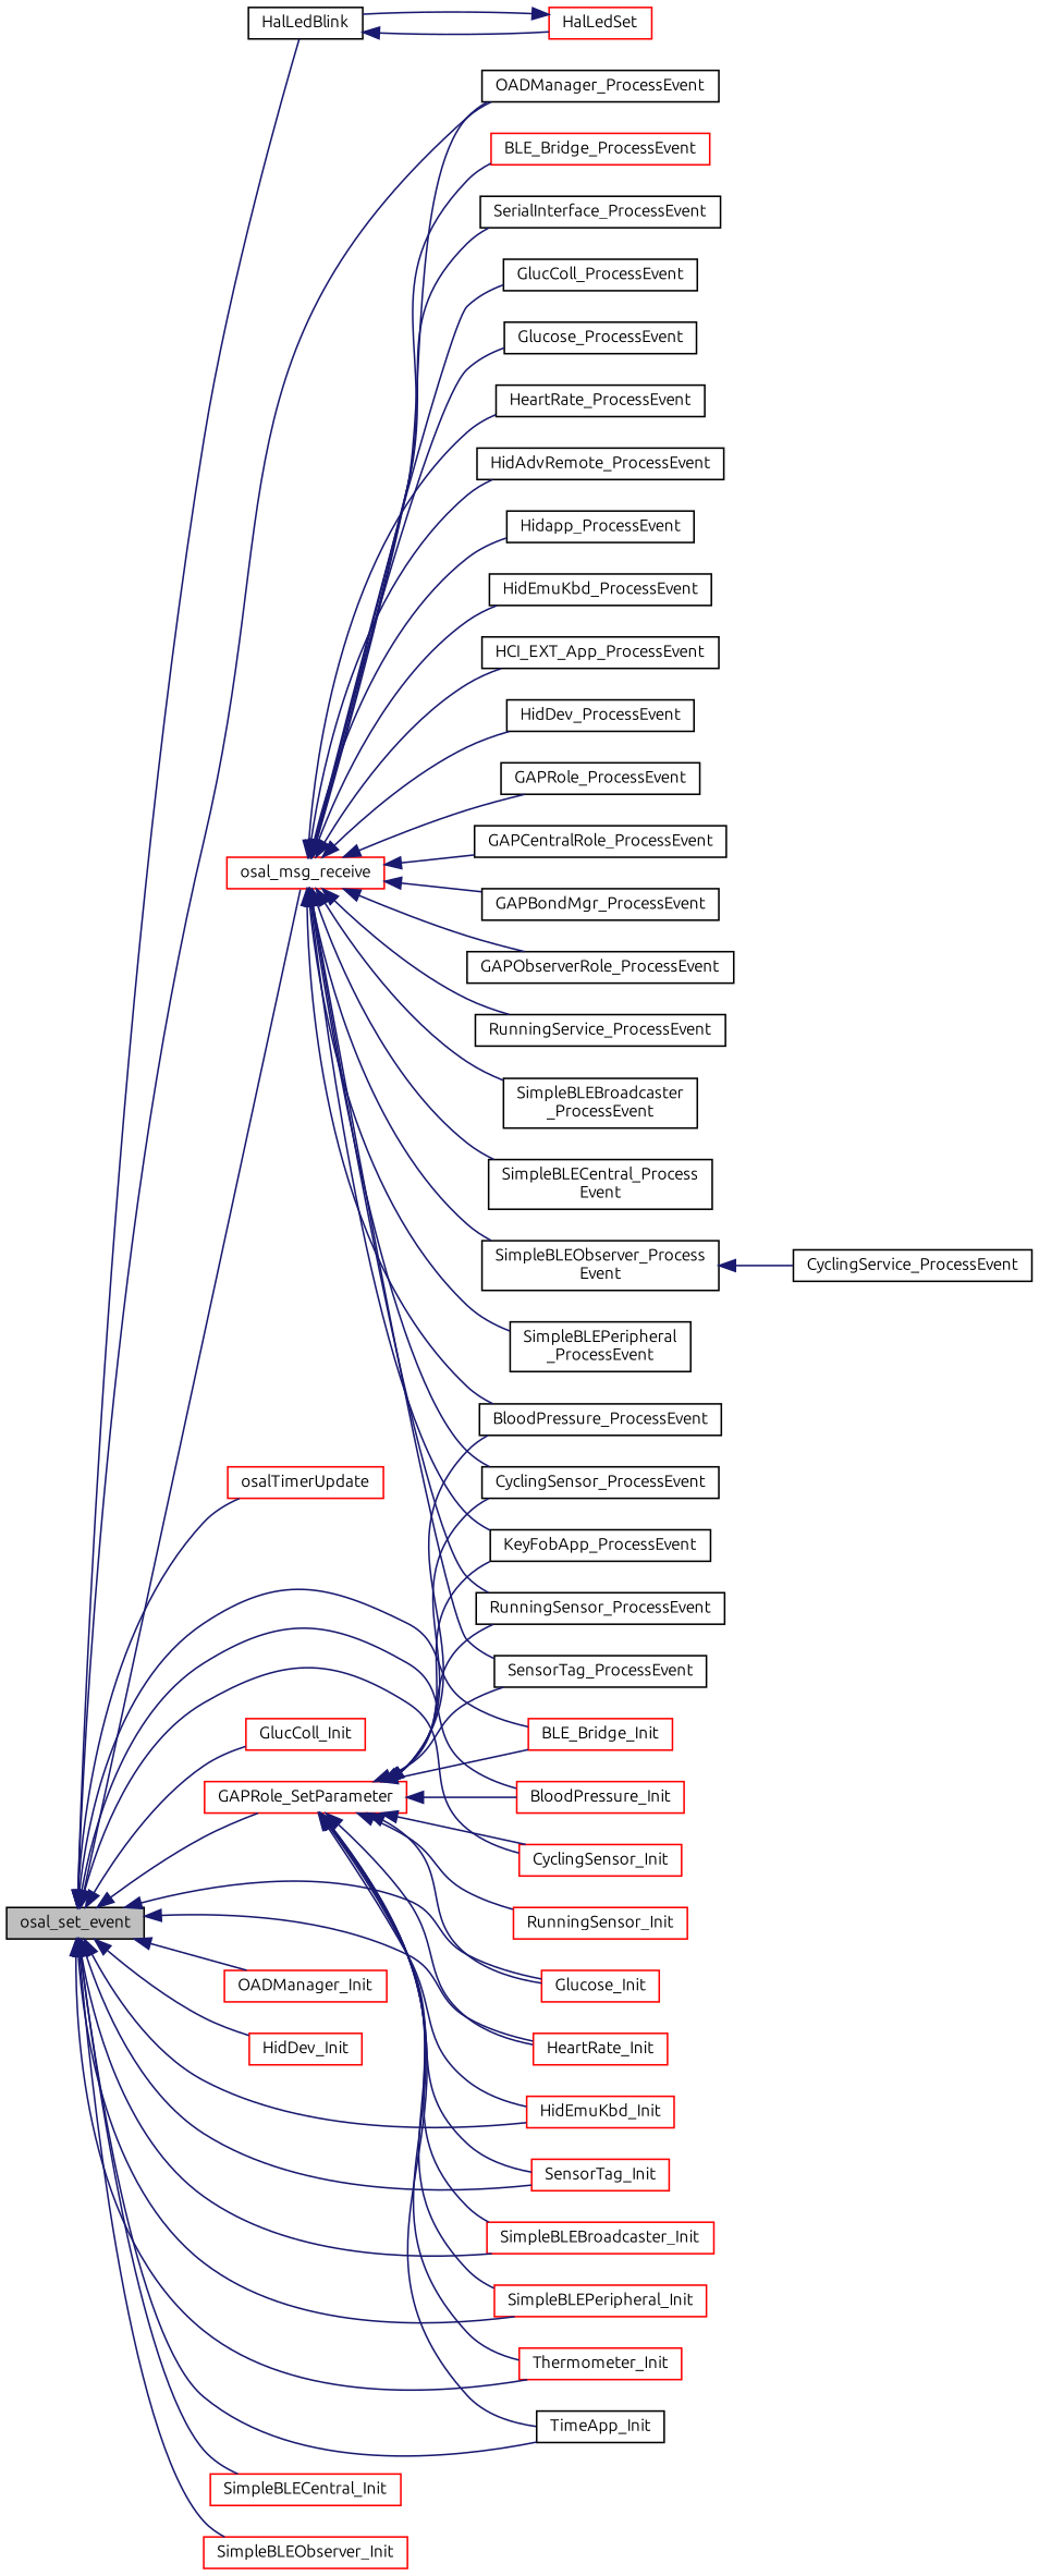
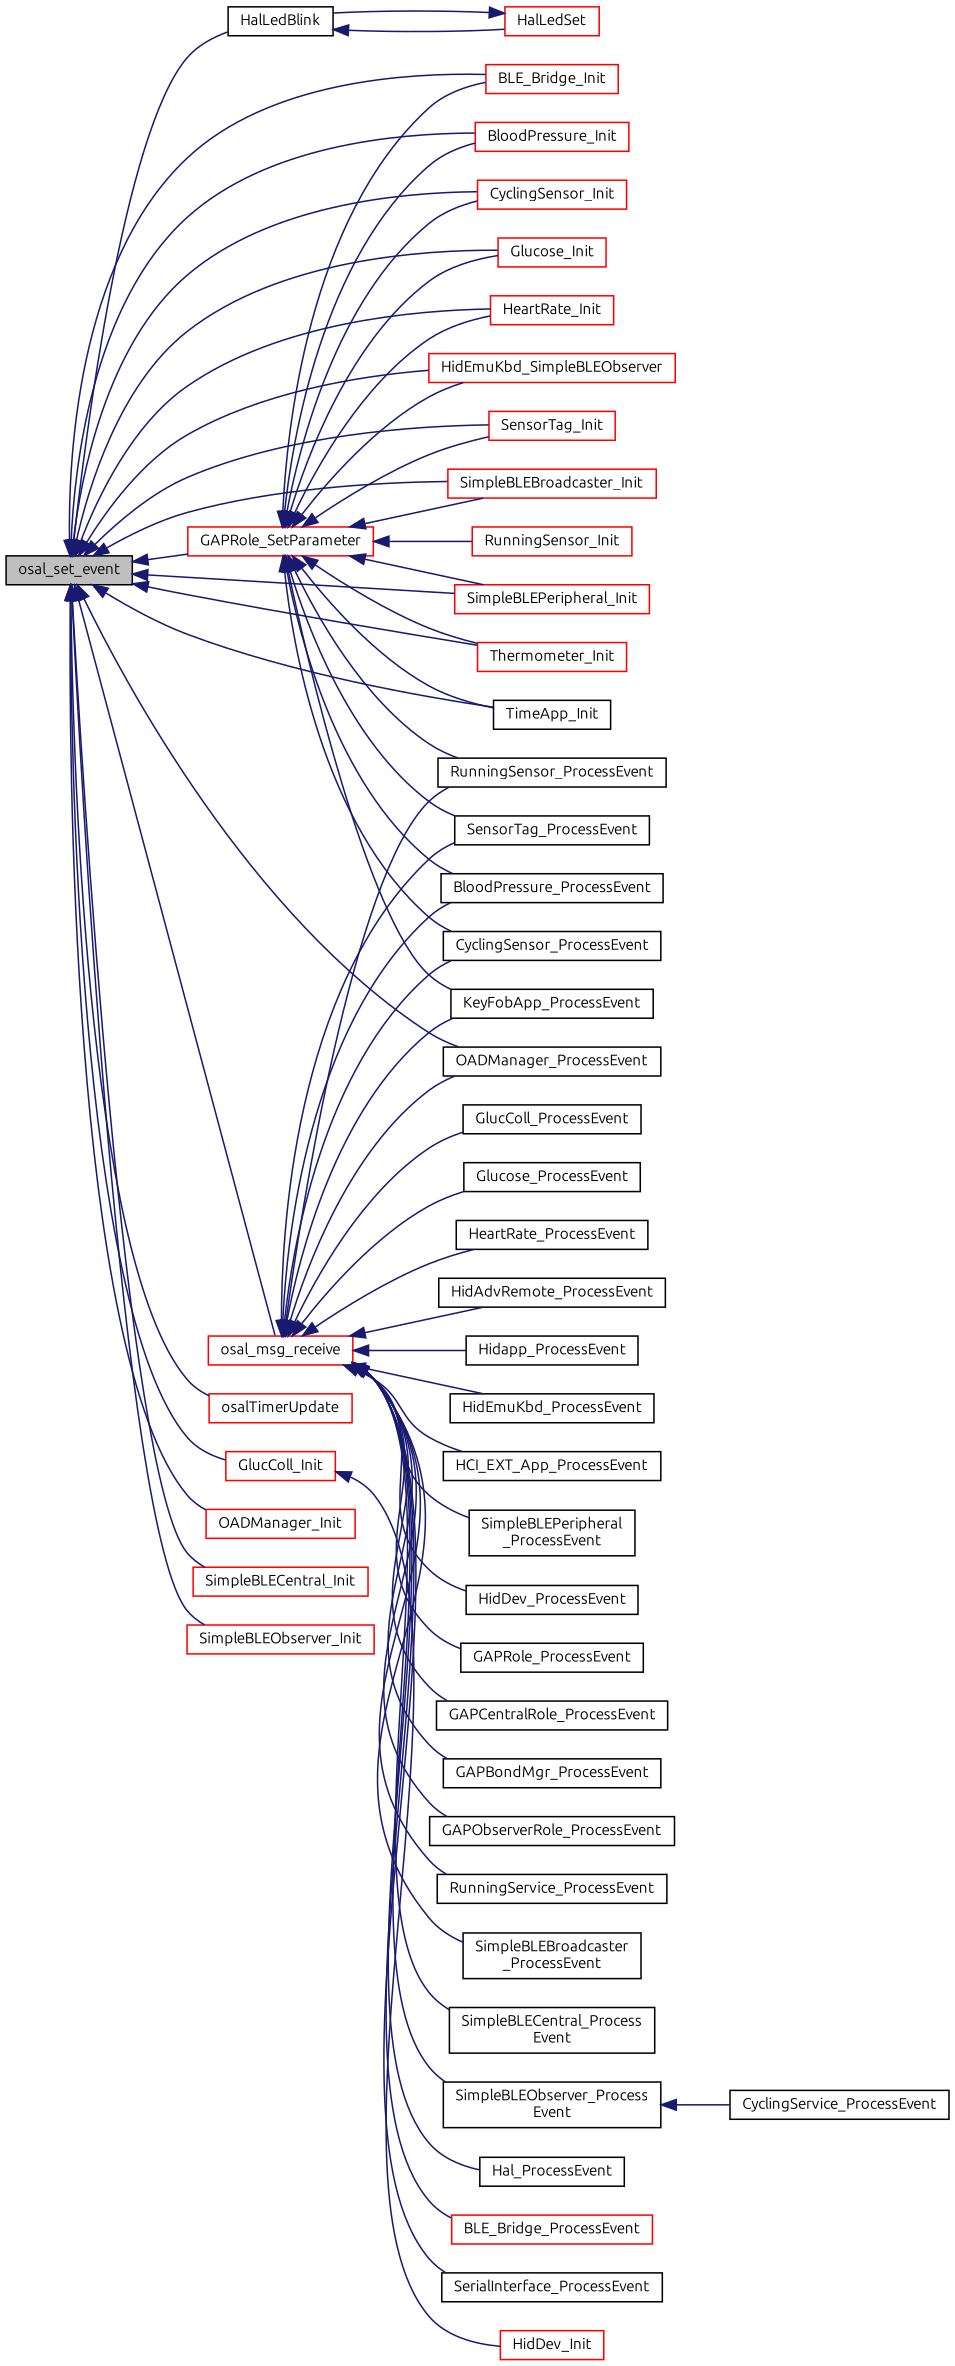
  digraph {
    fontname=Ubuntu
    rankdir=LR
    node [color=black fillcolor=white fontname=Ubuntu fontsize=10 shape=record style=filled]
    edge [color=midnightblue dir=back fontname=Ubuntu fontsize=10 labelfontname=Helvetica labelfontsize=10 style=solid]
    n1 [fillcolor=grey75 fontcolor=black height=0.2 label=osal_set_event width=0.4]
    n2 [height=0.2 label=HalLedBlink width=0.4]
    n3 [color=red height=0.2 label=osal_msg_receive width=0.4]
    n4 [height=0.2 label=OADManager_ProcessEvent width=0.4]
    n5 [color=red height=0.2 label=osalTimerUpdate width=0.4]
    n6 [color=red height=0.2 label=BLE_Bridge_Init width=0.4]
    n7 [color=red height=0.2 label=BloodPressure_Init width=0.4]
    n8 [color=red height=0.2 label=CyclingSensor_Init width=0.4]
    n9 [color=red height=0.2 label=GlucColl_Init width=0.4]
    n10 [color=red height=0.2 label=Glucose_Init width=0.4]
    n11 [color=red height=0.2 label=HeartRate_Init width=0.4]
-   n12 [color=red height=0.2 label=HidEmuKbd_Init width=0.4]
+   n12 [color=red height=0.2 label=HidEmuKbd_SimpleBLEObserver width=0.4]
    n13 [color=red height=0.2 label=OADManager_Init width=0.4]
    n14 [color=red height=0.2 label=HidDev_Init width=0.4]
    n15 [color=red height=0.2 label=GAPRole_SetParameter width=0.4]
    n16 [color=red height=0.2 label=SensorTag_Init width=0.4]
    n17 [color=red height=0.2 label=SimpleBLEBroadcaster_Init width=0.4]
    n18 [color=red height=0.2 label=SimpleBLEPeripheral_Init width=0.4]
    n19 [color=red height=0.2 label=Thermometer_Init width=0.4]
    n20 [height=0.2 label=TimeApp_Init width=0.4]
    n21 [color=red height=0.2 label=SimpleBLECentral_Init width=0.4]
    n22 [color=red height=0.2 label=SimpleBLEObserver_Init width=0.4]
    n23 [color=red height=0.2 label=HalLedSet width=0.4]
+   n24 [height=0.2 label=Hal_ProcessEvent width=0.4]
    n25 [color=red height=0.2 label=BLE_Bridge_ProcessEvent width=0.4]
    n26 [height=0.2 label=SerialInterface_ProcessEvent width=0.4]
    n27 [height=0.2 label=BloodPressure_ProcessEvent width=0.4]
    n28 [height=0.2 label=CyclingSensor_ProcessEvent width=0.4]
    n29 [height=0.2 label=GlucColl_ProcessEvent width=0.4]
    n30 [height=0.2 label=Glucose_ProcessEvent width=0.4]
    n31 [height=0.2 label=HeartRate_ProcessEvent width=0.4]
    n32 [height=0.2 label=HidAdvRemote_ProcessEvent width=0.4]
    n33 [height=0.2 label=Hidapp_ProcessEvent width=0.4]
    n34 [height=0.2 label=HidEmuKbd_ProcessEvent width=0.4]
    n35 [height=0.2 label=HCI_EXT_App_ProcessEvent width=0.4]
    n36 [height=0.2 label=KeyFobApp_ProcessEvent width=0.4]
    n37 [height=0.2 label=HidDev_ProcessEvent width=0.4]
    n38 [height=0.2 label=GAPRole_ProcessEvent width=0.4]
    n39 [height=0.2 label=GAPCentralRole_ProcessEvent width=0.4]
    n40 [height=0.2 label=GAPBondMgr_ProcessEvent width=0.4]
    n41 [height=0.2 label=GAPObserverRole_ProcessEvent width=0.4]
    n42 [height=0.2 label=RunningService_ProcessEvent width=0.4]
    n43 [height=0.2 label=RunningSensor_ProcessEvent width=0.4]
    n44 [height=0.2 label=SensorTag_ProcessEvent width=0.4]
    n45 [height=0.2 label="SimpleBLEBroadcaster\l_ProcessEvent" width=0.4]
    n46 [height=0.2 label="SimpleBLECentral_Process\lEvent" width=0.4]
    n47 [height=0.2 label="SimpleBLEObserver_Process\lEvent" width=0.4]
    n48 [height=0.2 label="SimpleBLEPeripheral\l_ProcessEvent" width=0.4]
    n49 [color=red height=0.2 label=RunningSensor_Init width=0.4]
    n50 [height=0.2 label=CyclingService_ProcessEvent width=0.4]
    n1 -> n2
    n1 -> n3
    n1 -> n4
    n1 -> n5
    n1 -> n6
    n1 -> n7
    n1 -> n8
    n1 -> n9
    n1 -> n10
    n1 -> n11
    n1 -> n12
    n1 -> n13
-   n1 -> n14
+   n9 -> n14
    n1 -> n15
    n1 -> n16
    n1 -> n17
    n1 -> n18
    n1 -> n19
    n1 -> n20
    n1 -> n21
    n1 -> n22
    n2 -> n23
    n3 -> n4
+   n3 -> n24
    n3 -> n25
    n3 -> n26
    n3 -> n27
    n3 -> n28
    n3 -> n29
    n3 -> n30
    n3 -> n31
    n3 -> n32
    n3 -> n33
    n3 -> n34
    n3 -> n35
    n3 -> n36
    n3 -> n37
    n3 -> n38
    n3 -> n39
    n3 -> n40
    n3 -> n41
    n3 -> n42
    n3 -> n43
    n3 -> n44
    n3 -> n45
    n3 -> n46
    n3 -> n47
    n3 -> n48
    n15 -> n6
    n15 -> n7
    n15 -> n8
    n15 -> n10
    n15 -> n11
    n15 -> n12
    n15 -> n16
    n15 -> n17
    n15 -> n18
    n15 -> n19
    n15 -> n20
    n15 -> n27
    n15 -> n28
    n15 -> n36
    n15 -> n43
    n15 -> n44
    n15 -> n49
    n23 -> n2
    n47 -> n50
  }
